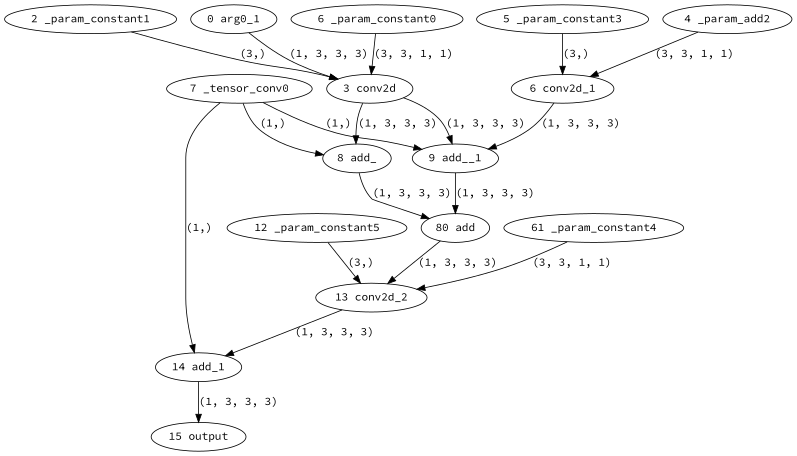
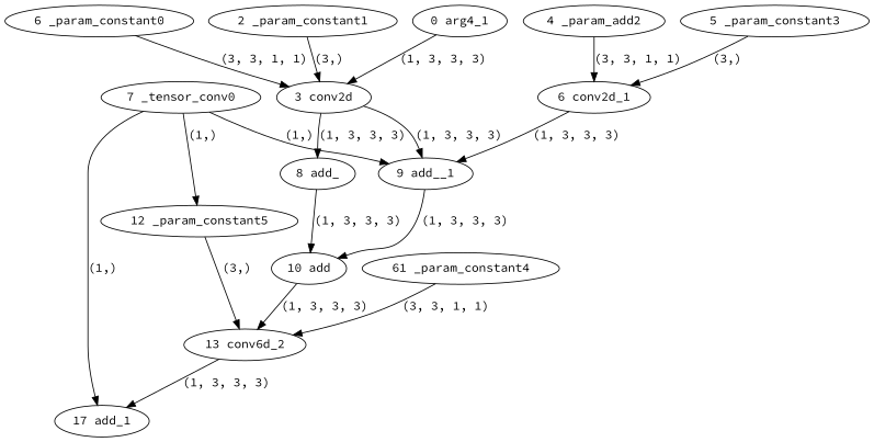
  strict digraph {
    fontname="Source Code Pro"
    node [fontname="Source Code Pro" type=get_attr]
    edge [fontname="Source Code Pro" style=solid]
-   "0 arg0_1" [type=input]
+   "0 arg0_1" [type=input label="0 arg4_1"]
    "3 conv2d" [type=conv2d]
    "8 add_" [type=add_]
    "9 add__1" [type=add_]
    n5 [label="6 _param_constant0"]
    "2 _param_constant1"
    "6 conv2d_1" [type=conv2d]
-   "10 add" [type=add label="80 add"]
+   "10 add" [type=add]
    n9 [label="4 _param_add2"]
    "5 _param_constant3"
    n11 [label="7 _tensor_conv0"]
-   "14 add_1" [type=add]
-   "15 output" [type=output]
-   "13 conv2d_2" [type=conv2d]
+   "14 add_1" [type=add label="17 add_1"]
+   "13 conv2d_2" [type=conv2d label="13 conv6d_2"]
    n15 [label="61 _param_constant4"]
    "12 _param_constant5"
    "0 arg0_1" -> "3 conv2d" [label="(1, 3, 3, 3)"]
    "3 conv2d" -> "8 add_" [label="(1, 3, 3, 3)"]
    "3 conv2d" -> "9 add__1" [label="(1, 3, 3, 3)"]
    "8 add_" -> "10 add" [label="(1, 3, 3, 3)"]
    "9 add__1" -> "10 add" [label="(1, 3, 3, 3)"]
    n5 -> "3 conv2d" [label="(3, 3, 1, 1)"]
    "2 _param_constant1" -> "3 conv2d" [label="(3,)"]
    "6 conv2d_1" -> "9 add__1" [label="(1, 3, 3, 3)"]
    "10 add" -> "13 conv2d_2" [label="(1, 3, 3, 3)"]
    n9 -> "6 conv2d_1" [label="(3, 3, 1, 1)"]
    "5 _param_constant3" -> "6 conv2d_1" [label="(3,)"]
-   n11 -> "8 add_" [label="(1,)"]
+   n11 -> "12 _param_constant5" [label="(1,)"]
    n11 -> "9 add__1" [label="(1,)"]
    n11 -> "14 add_1" [label="(1,)"]
-   "14 add_1" -> "15 output" [label="(1, 3, 3, 3)"]
    "13 conv2d_2" -> "14 add_1" [label="(1, 3, 3, 3)"]
    n15 -> "13 conv2d_2" [label="(3, 3, 1, 1)"]
    "12 _param_constant5" -> "13 conv2d_2" [label="(3,)"]
  }
